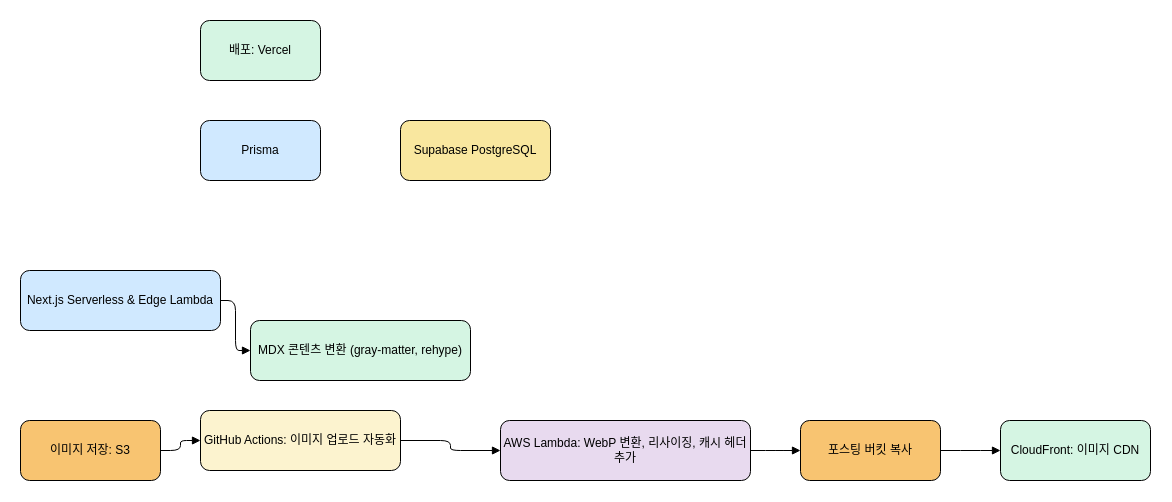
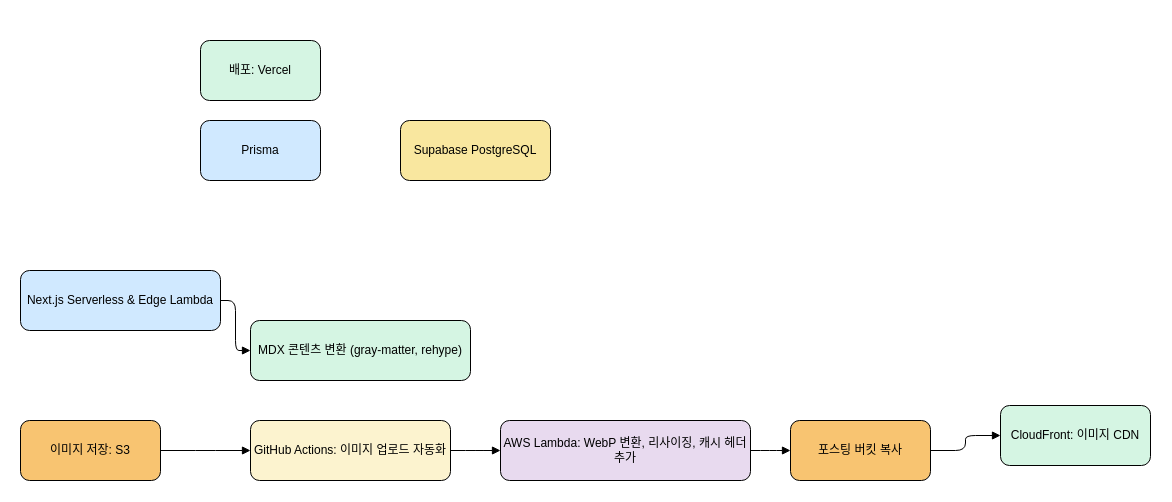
  <mxCell id="0" />
  <mxCell id="1" parent="0" />
- <mxCell id="2" value="배포: Vercel" style="shape=rectangle;rounded=1;fillColor=#d5f5e3;whiteSpace=wrap;html=1;" parent="1" vertex="1"><mxGeometry x="200" y="20" width="120" height="60" as="geometry" /></mxCell>
+ <mxCell id="2" value="배포: Vercel" style="shape=rectangle;rounded=1;fillColor=#d5f5e3;whiteSpace=wrap;html=1;" parent="1" vertex="1"><mxGeometry x="200" y="40" width="120" height="60" as="geometry" /></mxCell>
  <mxCell id="3" value="Prisma" style="shape=rectangle;rounded=1;fillColor=#d0e9ff;whiteSpace=wrap;html=1;" parent="1" vertex="1"><mxGeometry x="200" y="120" width="120" height="60" as="geometry" /></mxCell>
  <mxCell id="4" value="Supabase PostgreSQL" style="shape=rectangle;rounded=1;fillColor=#f9e79f;whiteSpace=wrap;html=1;" parent="1" vertex="1"><mxGeometry x="400" y="120" width="150" height="60" as="geometry" /></mxCell>
  <mxCell id="5" value="Next.js Serverless &amp; Edge Lambda" style="shape=rectangle;rounded=1;fillColor=#d0e9ff;whiteSpace=wrap;html=1;" parent="1" vertex="1"><mxGeometry x="20" y="270" width="200" height="60" as="geometry" /></mxCell>
  <mxCell id="6" value="MDX 콘텐츠 변환 (gray-matter, rehype)" style="shape=rectangle;rounded=1;fillColor=#d5f5e3;whiteSpace=wrap;html=1;" parent="1" vertex="1"><mxGeometry x="250" y="320" width="220" height="60" as="geometry" /></mxCell>
  <mxCell id="7" value="이미지 저장: S3" style="shape=rectangle;rounded=1;fillColor=#f8c471;whiteSpace=wrap;html=1;" parent="1" vertex="1"><mxGeometry x="20" y="420" width="140" height="60" as="geometry" /></mxCell>
- <mxCell id="8" value="GitHub Actions: 이미지 업로드 자동화" style="shape=rectangle;rounded=1;fillColor=#fcf3cf;whiteSpace=wrap;html=1;" parent="1" vertex="1"><mxGeometry x="200" y="410" width="200" height="60" as="geometry" /></mxCell>
+ <mxCell id="8" value="GitHub Actions: 이미지 업로드 자동화" style="shape=rectangle;rounded=1;fillColor=#fcf3cf;whiteSpace=wrap;html=1;" parent="1" vertex="1"><mxGeometry x="250" y="420" width="200" height="60" as="geometry" /></mxCell>
  <mxCell id="9" value="AWS Lambda: WebP 변환, 리사이징, 캐시 헤더 추가" style="shape=rectangle;rounded=1;fillColor=#e8daef;whiteSpace=wrap;html=1;" parent="1" vertex="1"><mxGeometry x="500" y="420" width="250" height="60" as="geometry" /></mxCell>
- <mxCell id="10" value="포스팅 버킷 복사" style="shape=rectangle;rounded=1;fillColor=#f8c471;whiteSpace=wrap;html=1;" parent="1" vertex="1"><mxGeometry x="800" y="420" width="140" height="60" as="geometry" /></mxCell>
- <mxCell id="11" value="CloudFront: 이미지 CDN" style="shape=rectangle;rounded=1;fillColor=#d5f5e3;whiteSpace=wrap;html=1;" parent="1" vertex="1"><mxGeometry x="1000" y="420" width="150" height="60" as="geometry" /></mxCell>
+ <mxCell id="10" value="포스팅 버킷 복사" style="shape=rectangle;rounded=1;fillColor=#f8c471;whiteSpace=wrap;html=1;" parent="1" vertex="1"><mxGeometry x="790" y="420" width="140" height="60" as="geometry" /></mxCell>
+ <mxCell id="11" value="CloudFront: 이미지 CDN" style="shape=rectangle;rounded=1;fillColor=#d5f5e3;whiteSpace=wrap;html=1;" parent="1" vertex="1"><mxGeometry x="1000" y="405" width="150" height="60" as="geometry" /></mxCell>
  <mxCell id="12" style="edgeStyle=elbowEdgeStyle;rounded=1;html=1;endArrow=block;" parent="1" target="2" vertex="1"><mxGeometry relative="1" as="geometry" /></mxCell>
  <mxCell id="13" style="edgeStyle=elbowEdgeStyle;rounded=1;html=1;endArrow=block;" parent="1" target="3" vertex="1"><mxGeometry relative="1" as="geometry" /></mxCell>
  <mxCell id="14" style="edgeStyle=elbowEdgeStyle;rounded=1;html=1;endArrow=block;" parent="1" source="3" target="4" vertex="1"><mxGeometry relative="1" as="geometry" /></mxCell>
  <mxCell id="15" style="edgeStyle=elbowEdgeStyle;rounded=1;html=1;endArrow=block;" parent="1" target="5" vertex="1"><mxGeometry relative="1" as="geometry" /></mxCell>
  <mxCell id="16" style="edgeStyle=elbowEdgeStyle;rounded=1;html=1;endArrow=block;" parent="1" source="5" target="6" edge="1"><mxGeometry relative="1" as="geometry" /></mxCell>
  <mxCell id="17" style="edgeStyle=elbowEdgeStyle;rounded=1;html=1;endArrow=block;" parent="1" source="7" target="8" edge="1"><mxGeometry relative="1" as="geometry" /></mxCell>
  <mxCell id="18" style="edgeStyle=elbowEdgeStyle;rounded=1;html=1;endArrow=block;" parent="1" source="8" target="9" edge="1"><mxGeometry relative="1" as="geometry" /></mxCell>
  <mxCell id="19" style="edgeStyle=elbowEdgeStyle;rounded=1;html=1;endArrow=block;" parent="1" source="9" target="10" edge="1"><mxGeometry relative="1" as="geometry" /></mxCell>
  <mxCell id="20" style="edgeStyle=elbowEdgeStyle;rounded=1;html=1;endArrow=block;" parent="1" source="10" target="11" edge="1"><mxGeometry relative="1" as="geometry" /></mxCell>
